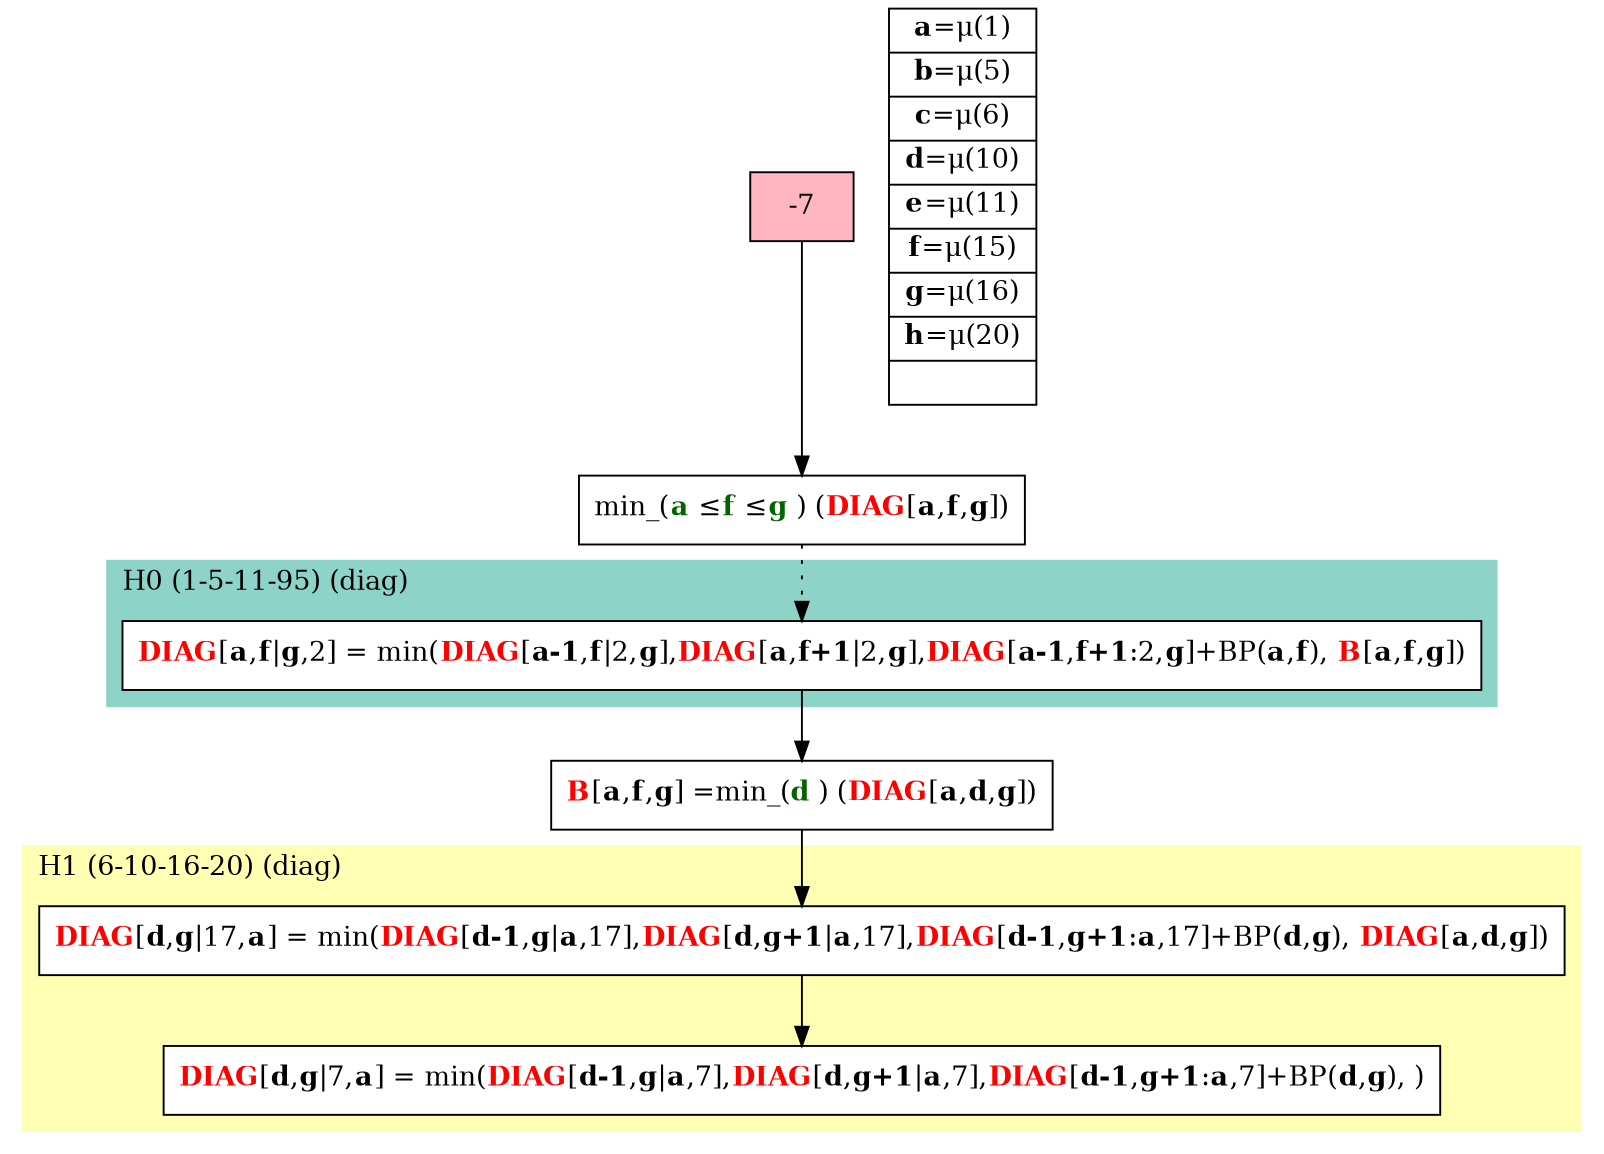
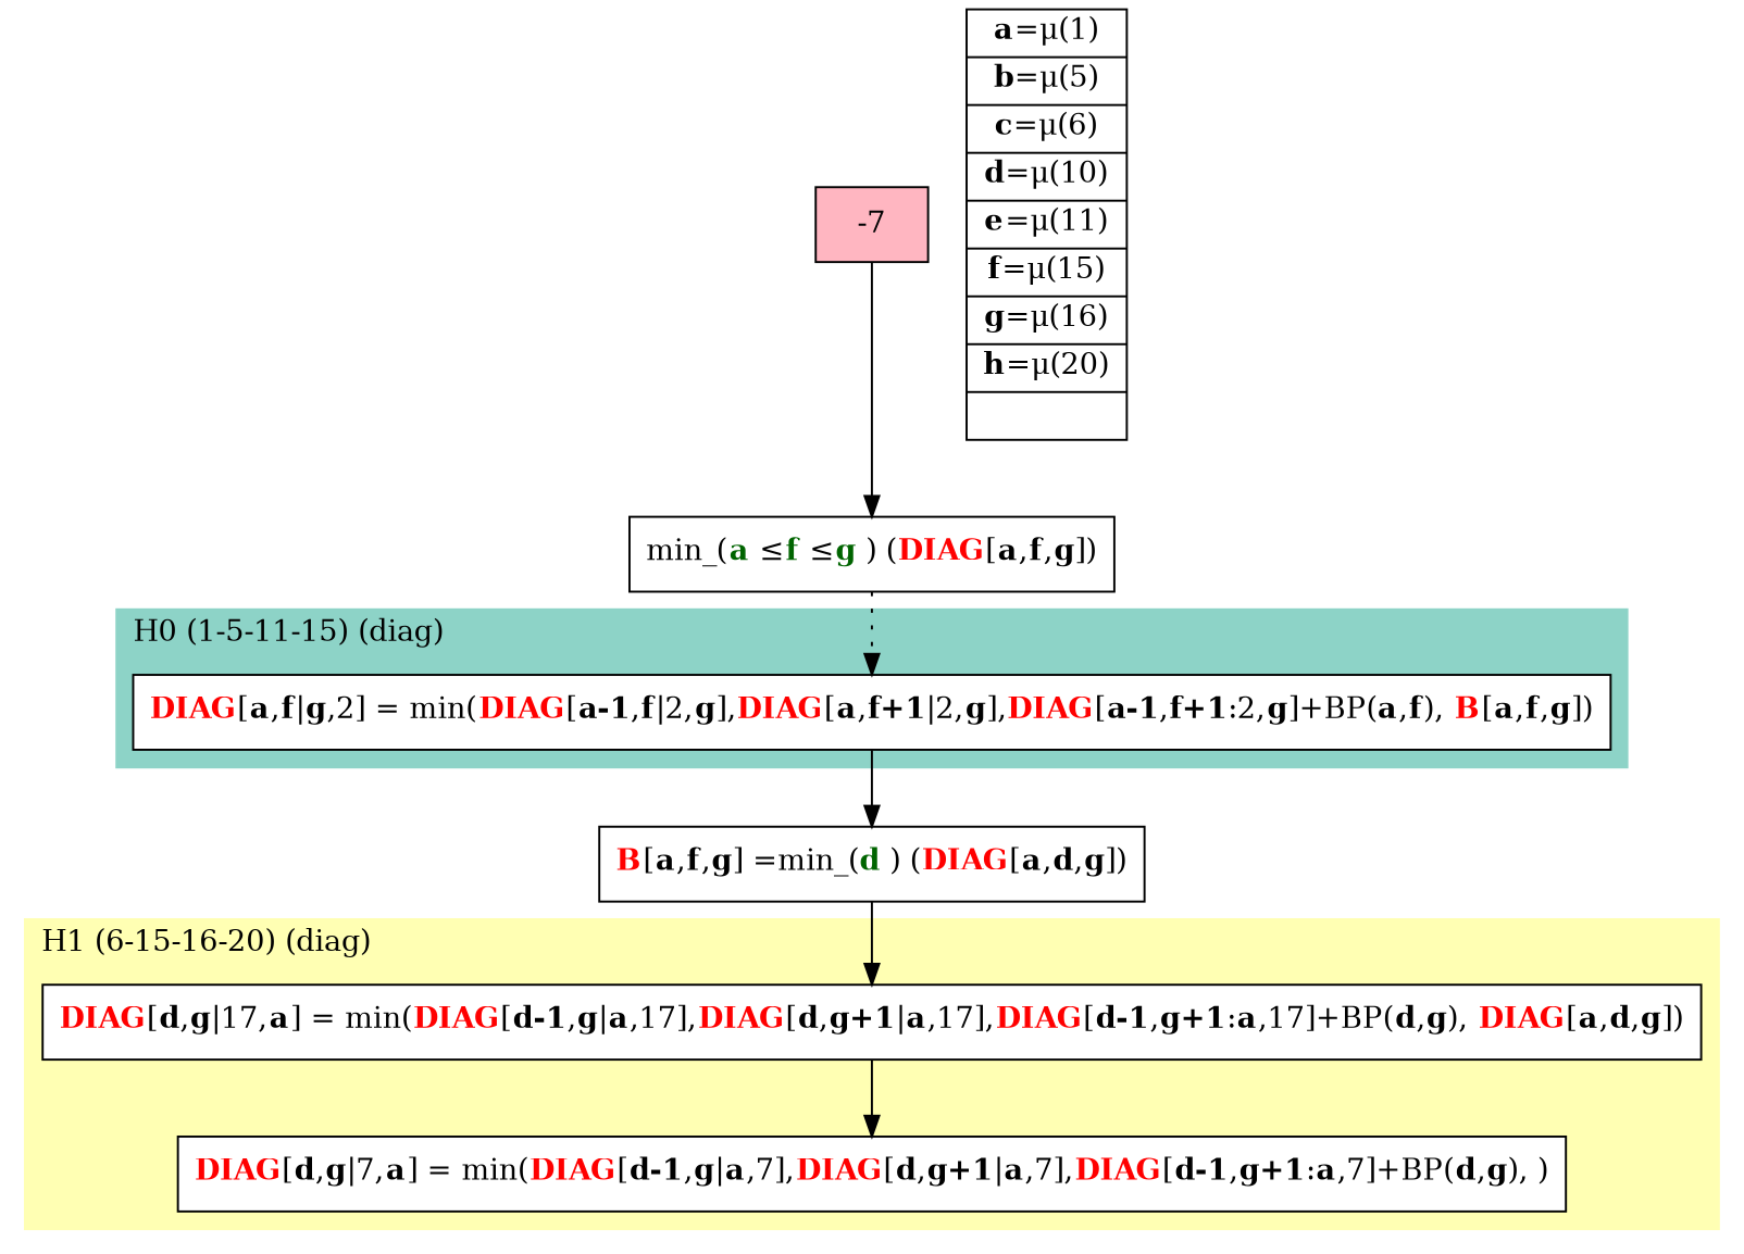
  digraph {
    node [shape=record style=filled]
    edge [style=solid]
    n1 [fillcolor=white label=<{<FONT COLOR="RED"><b>DIAG</b></FONT>[<b>a</b>,<b>f</b>\|<b>g</b>,2] = min(<FONT COLOR="RED"><b>DIAG</b></FONT>[<b>a-1</b>,<b>f</b>\|2,<b>g</b>],<FONT COLOR="RED"><b>DIAG</b></FONT>[<b>a</b>,<b>f+1</b>\|2,<b>g</b>],<FONT COLOR="RED"><b>DIAG</b></FONT>[<b>a-1</b>,<b>f+1</b>:2,<b>g</b>]+BP(<b>a</b>,<b>f</b>), <FONT COLOR="RED"><b>B</b></FONT>[<b>a</b>,<b>f</b>,<b>g</b>])}>]
    n2 [fillcolor=white label=<{<FONT COLOR="RED"><b>DIAG</b></FONT>[<b>d</b>,<b>g</b>\|17,<b>a</b>] = min(<FONT COLOR="RED"><b>DIAG</b></FONT>[<b>d-1</b>,<b>g</b>\|<b>a</b>,17],<FONT COLOR="RED"><b>DIAG</b></FONT>[<b>d</b>,<b>g+1</b>\|<b>a</b>,17],<FONT COLOR="RED"><b>DIAG</b></FONT>[<b>d-1</b>,<b>g+1</b>:<b>a</b>,17]+BP(<b>d</b>,<b>g</b>), <FONT COLOR="RED"><b>DIAG</b></FONT>[<b>a</b>,<b>d</b>,<b>g</b>])}>]
    n3 [fillcolor=white label=<{<FONT COLOR="RED"><b>DIAG</b></FONT>[<b>d</b>,<b>g</b>\|7,<b>a</b>] = min(<FONT COLOR="RED"><b>DIAG</b></FONT>[<b>d-1</b>,<b>g</b>\|<b>a</b>,7],<FONT COLOR="RED"><b>DIAG</b></FONT>[<b>d</b>,<b>g+1</b>\|<b>a</b>,7],<FONT COLOR="RED"><b>DIAG</b></FONT>[<b>d-1</b>,<b>g+1</b>:<b>a</b>,7]+BP(<b>d</b>,<b>g</b>), )}>]
    n4 [label=<{<FONT COLOR="RED"><b>B</b></FONT>[<b>a</b>,<b>f</b>,<b>g</b>] =min_(<FONT COLOR="DARKGREEN"><b>d</b></FONT> ) (<FONT COLOR="RED"><b>DIAG</b></FONT>[<b>a</b>,<b>d</b>,<b>g</b>])}> style=""]
    n5 [label=<{min_(<FONT COLOR="DARKGREEN"><b>a</b></FONT> &le;<FONT COLOR="DARKGREEN"><b>f</b></FONT> &le;<FONT COLOR="DARKGREEN"><b>g</b></FONT> ) (<FONT COLOR="RED"><b>DIAG</b></FONT>[<b>a</b>,<b>f</b>,<b>g</b>])}> style=""]
    n6 [fillcolor=lightpink label=-7 shape=box]
    n7 [label=<{<b>a</b>=&#956;(1) | <b>b</b>=&#956;(5) | <b>c</b>=&#956;(6) | <b>d</b>=&#956;(10) | <b>e</b>=&#956;(11) | <b>f</b>=&#956;(15) | <b>g</b>=&#956;(16) | <b>h</b>=&#956;(20) | }> style=""]
    subgraph cluster_1 {
      color="#8DD3C7"
-     label="H0 (1-5-11-95) (diag)"
+     label="H0 (1-5-11-15) (diag)"
      labeljust=l
      style=filled
      n1
    }
    subgraph cluster_2 {
      color="#FFFFB3"
-     label="H1 (6-10-16-20) (diag)"
+     label="H1 (6-15-16-20) (diag)"
      labeljust=l
      style=filled
      n2
      n3
    }
    n1 -> n4
    n2 -> n3
    n4 -> n2
    n5 -> n1 [style=dotted]
    n6 -> n5
  }
